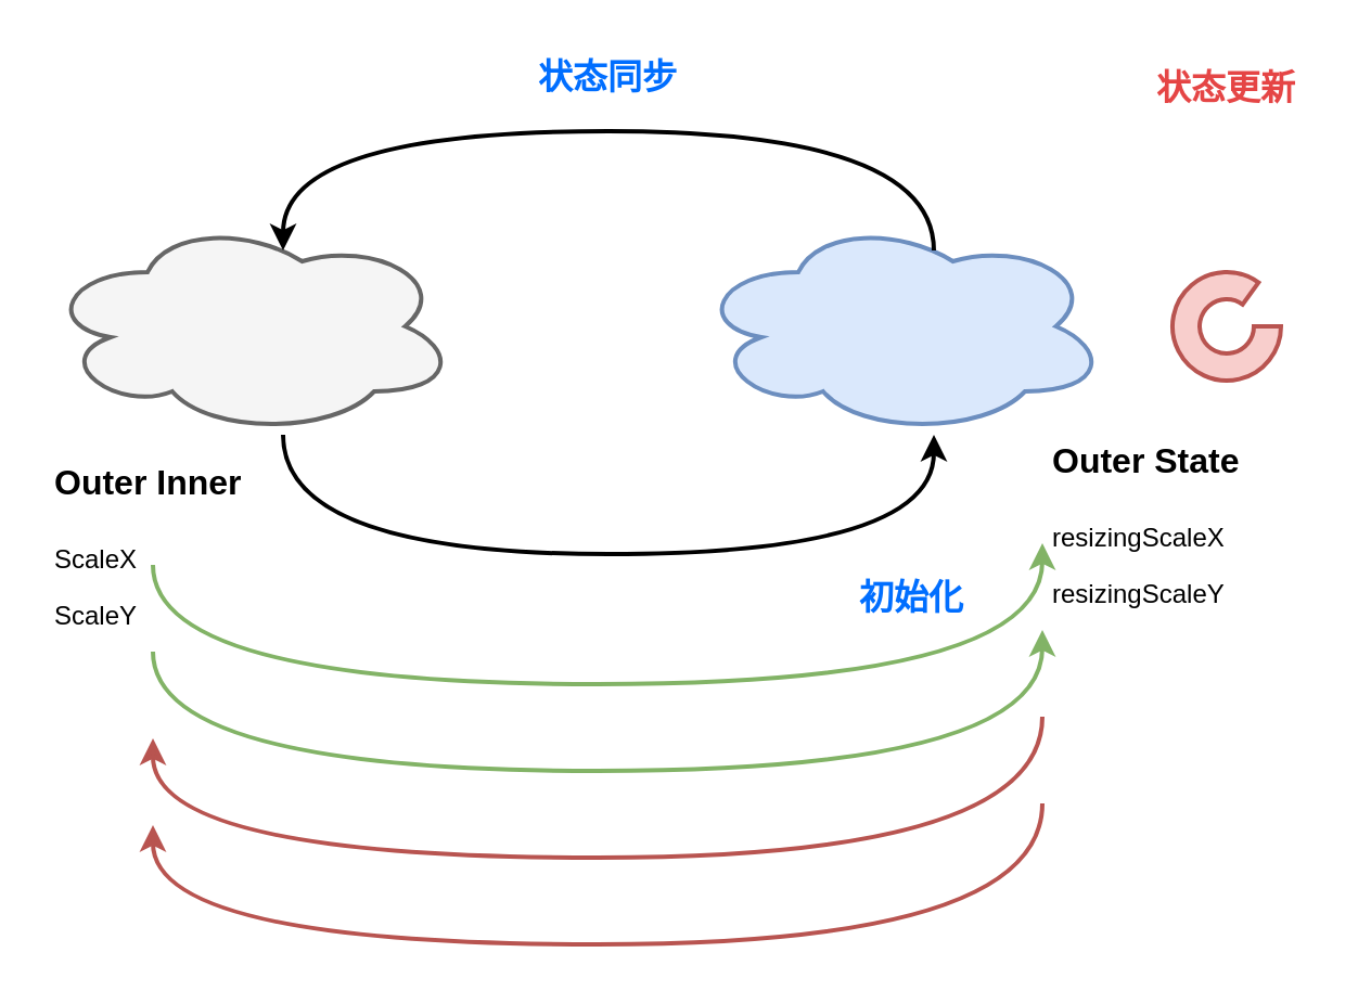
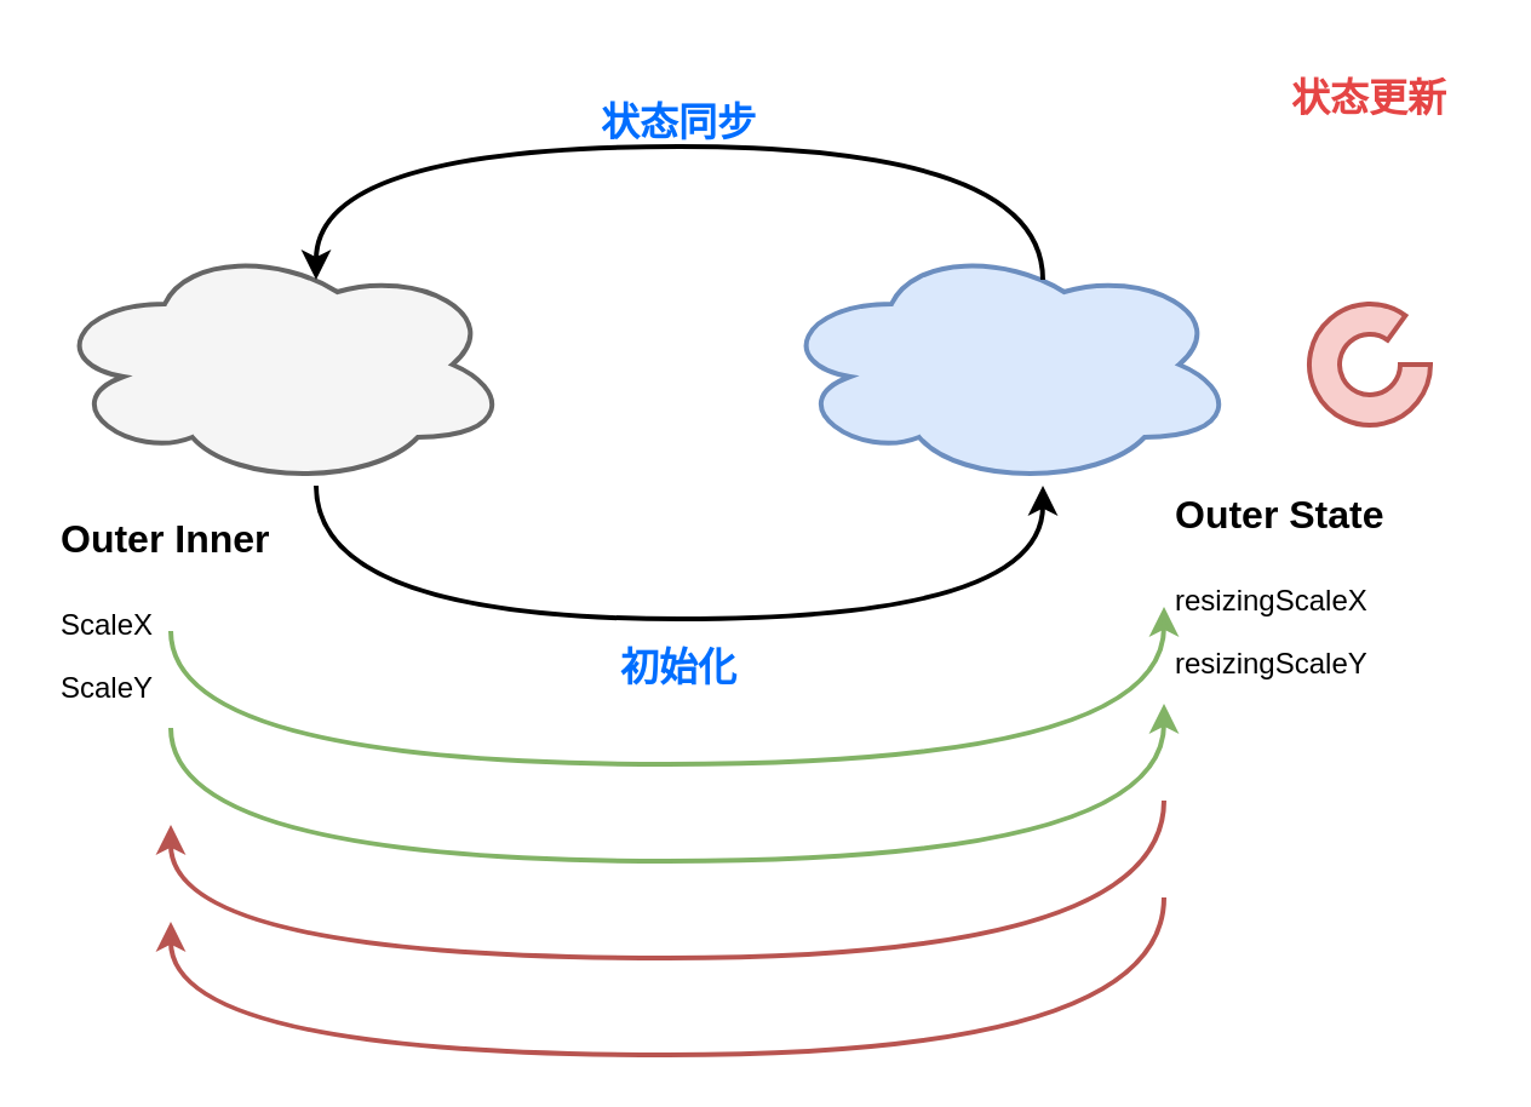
  <mxCell id="0" />
  <mxCell id="1" parent="0" />
  <mxCell id="2" value="" style="ellipse;shape=cloud;whiteSpace=wrap;html=1;strokeWidth=2;fillColor=#f5f5f5;strokeColor=#666666;fontColor=#333333;" vertex="1" parent="1"><mxGeometry x="20" y="100" width="190" height="100" as="geometry" /></mxCell>
  <mxCell id="3" value="" style="ellipse;shape=cloud;whiteSpace=wrap;html=1;strokeWidth=2;fillColor=#dae8fc;strokeColor=#6c8ebf;" vertex="1" parent="1"><mxGeometry x="320" y="100" width="190" height="100" as="geometry" /></mxCell>
  <mxCell id="4" style="edgeStyle=orthogonalEdgeStyle;rounded=0;orthogonalLoop=1;jettySize=auto;html=1;entryX=0.55;entryY=0.95;entryDx=0;entryDy=0;entryPerimeter=0;strokeWidth=2;curved=1;exitX=0.55;exitY=0.95;exitDx=0;exitDy=0;exitPerimeter=0;" edge="1" parent="1"><mxGeometry relative="1" as="geometry"><mxPoint x="430" y="115" as="sourcePoint" /><mxPoint x="130" y="115" as="targetPoint" /><Array as="points"><mxPoint x="429.5" y="60" /><mxPoint x="129.5" y="60" /></Array></mxGeometry></mxCell>
  <mxCell id="5" value="&lt;h1&gt;&lt;font style=&quot;font-size: 16px;&quot;&gt;Outer Inner&lt;/font&gt;&lt;/h1&gt;&lt;p&gt;ScaleX&lt;/p&gt;&lt;p&gt;ScaleY&lt;/p&gt;" style="text;html=1;strokeColor=none;fillColor=none;spacing=5;spacingTop=-20;whiteSpace=wrap;overflow=hidden;rounded=0;" vertex="1" parent="1"><mxGeometry x="20" y="200" width="120" height="120" as="geometry" /></mxCell>
  <mxCell id="6" value="&lt;h1&gt;&lt;span style=&quot;font-size: 16px;&quot;&gt;Outer State&lt;/span&gt;&lt;/h1&gt;&lt;p&gt;resizingScaleX&lt;/p&gt;&lt;p&gt;resizingScaleY&lt;/p&gt;" style="text;html=1;strokeColor=none;fillColor=none;spacing=5;spacingTop=-20;whiteSpace=wrap;overflow=hidden;rounded=0;" vertex="1" parent="1"><mxGeometry x="480" y="190" width="120" height="120" as="geometry" /></mxCell>
- <mxCell id="7" value="&lt;font color=&quot;#006eff&quot;&gt;&lt;b&gt;初始化&lt;/b&gt;&lt;/font&gt;" style="text;html=1;strokeColor=none;fillColor=none;align=center;verticalAlign=middle;whiteSpace=wrap;rounded=0;fontSize=16;" vertex="1" parent="1"><mxGeometry x="390" y="260" width="60" height="30" as="geometry" /></mxCell>
- <mxCell id="8" value="&lt;font color=&quot;#006eff&quot;&gt;&lt;b&gt;状态同步&lt;/b&gt;&lt;/font&gt;" style="text;html=1;strokeColor=none;fillColor=none;align=center;verticalAlign=middle;whiteSpace=wrap;rounded=0;fontSize=16;" vertex="1" parent="1"><mxGeometry x="235" y="20" width="90" height="30" as="geometry" /></mxCell>
+ <mxCell id="7" value="&lt;font color=&quot;#006eff&quot;&gt;&lt;b&gt;初始化&lt;/b&gt;&lt;/font&gt;" style="text;html=1;strokeColor=none;fillColor=none;align=center;verticalAlign=middle;whiteSpace=wrap;rounded=0;fontSize=16;" vertex="1" parent="1"><mxGeometry x="250" y="260" width="60" height="30" as="geometry" /></mxCell>
+ <mxCell id="8" value="&lt;font color=&quot;#006eff&quot;&gt;&lt;b&gt;状态同步&lt;/b&gt;&lt;/font&gt;" style="text;html=1;strokeColor=none;fillColor=none;align=center;verticalAlign=middle;whiteSpace=wrap;rounded=0;fontSize=16;" vertex="1" parent="1"><mxGeometry x="235" y="35" width="90" height="30" as="geometry" /></mxCell>
  <mxCell id="9" style="edgeStyle=orthogonalEdgeStyle;rounded=0;orthogonalLoop=1;jettySize=auto;html=1;entryX=0;entryY=0.5;entryDx=0;entryDy=0;strokeWidth=2;curved=1;exitX=0.55;exitY=0.95;exitDx=0;exitDy=0;exitPerimeter=0;fillColor=#d5e8d4;strokeColor=#82b366;" edge="1" parent="1" target="6"><mxGeometry relative="1" as="geometry"><mxPoint x="70" y="260" as="sourcePoint" /><mxPoint x="370" y="260" as="targetPoint" /><Array as="points"><mxPoint x="70" y="315" /><mxPoint x="480" y="315" /></Array></mxGeometry></mxCell>
  <mxCell id="10" style="edgeStyle=orthogonalEdgeStyle;rounded=0;orthogonalLoop=1;jettySize=auto;html=1;entryX=0;entryY=0.5;entryDx=0;entryDy=0;strokeWidth=2;curved=1;exitX=0.55;exitY=0.95;exitDx=0;exitDy=0;exitPerimeter=0;fillColor=#d5e8d4;strokeColor=#82b366;" edge="1" parent="1"><mxGeometry relative="1" as="geometry"><mxPoint x="70" y="300" as="sourcePoint" /><mxPoint x="480" y="290" as="targetPoint" /><Array as="points"><mxPoint x="70" y="355" /><mxPoint x="480" y="355" /></Array></mxGeometry></mxCell>
  <mxCell id="11" style="edgeStyle=orthogonalEdgeStyle;rounded=0;orthogonalLoop=1;jettySize=auto;html=1;entryX=0;entryY=0.5;entryDx=0;entryDy=0;strokeWidth=2;curved=1;exitX=0.55;exitY=0.95;exitDx=0;exitDy=0;exitPerimeter=0;fillColor=#f8cecc;strokeColor=#b85450;" edge="1" parent="1"><mxGeometry relative="1" as="geometry"><mxPoint x="480" y="330" as="sourcePoint" /><mxPoint x="70" y="340" as="targetPoint" /><Array as="points"><mxPoint x="480" y="395" /><mxPoint x="70" y="395" /></Array></mxGeometry></mxCell>
  <mxCell id="12" style="edgeStyle=orthogonalEdgeStyle;rounded=0;orthogonalLoop=1;jettySize=auto;html=1;entryX=0;entryY=0.5;entryDx=0;entryDy=0;strokeWidth=2;curved=1;exitX=0.55;exitY=0.95;exitDx=0;exitDy=0;exitPerimeter=0;fillColor=#f8cecc;strokeColor=#b85450;" edge="1" parent="1"><mxGeometry relative="1" as="geometry"><mxPoint x="480" y="370" as="sourcePoint" /><mxPoint x="70" y="380" as="targetPoint" /><Array as="points"><mxPoint x="480" y="435" /><mxPoint x="70" y="435" /></Array></mxGeometry></mxCell>
  <mxCell id="13" style="edgeStyle=orthogonalEdgeStyle;rounded=0;orthogonalLoop=1;jettySize=auto;html=1;entryX=0.55;entryY=0.95;entryDx=0;entryDy=0;entryPerimeter=0;strokeWidth=2;curved=1;exitX=0.55;exitY=0.95;exitDx=0;exitDy=0;exitPerimeter=0;" edge="1" parent="1"><mxGeometry relative="1" as="geometry"><mxPoint x="130" y="200" as="sourcePoint" /><mxPoint x="430" y="200" as="targetPoint" /><Array as="points"><mxPoint x="130.5" y="255" /><mxPoint x="430.5" y="255" /></Array></mxGeometry></mxCell>
  <mxCell id="14" value="" style="verticalLabelPosition=bottom;verticalAlign=top;html=1;shape=mxgraph.basic.partConcEllipse;startAngle=0.25;endAngle=0.1;arcWidth=0.5;fontSize=16;strokeWidth=2;fillColor=#f8cecc;strokeColor=#b85450;" vertex="1" parent="1"><mxGeometry x="540" y="125" width="50" height="50" as="geometry" /></mxCell>
  <mxCell id="15" value="&lt;b style=&quot;&quot;&gt;&lt;font color=&quot;#e54545&quot;&gt;状态更新&lt;/font&gt;&lt;/b&gt;" style="text;html=1;strokeColor=none;fillColor=none;align=center;verticalAlign=middle;whiteSpace=wrap;rounded=0;fontSize=16;" vertex="1" parent="1"><mxGeometry x="520" y="25" width="90" height="30" as="geometry" /></mxCell>
